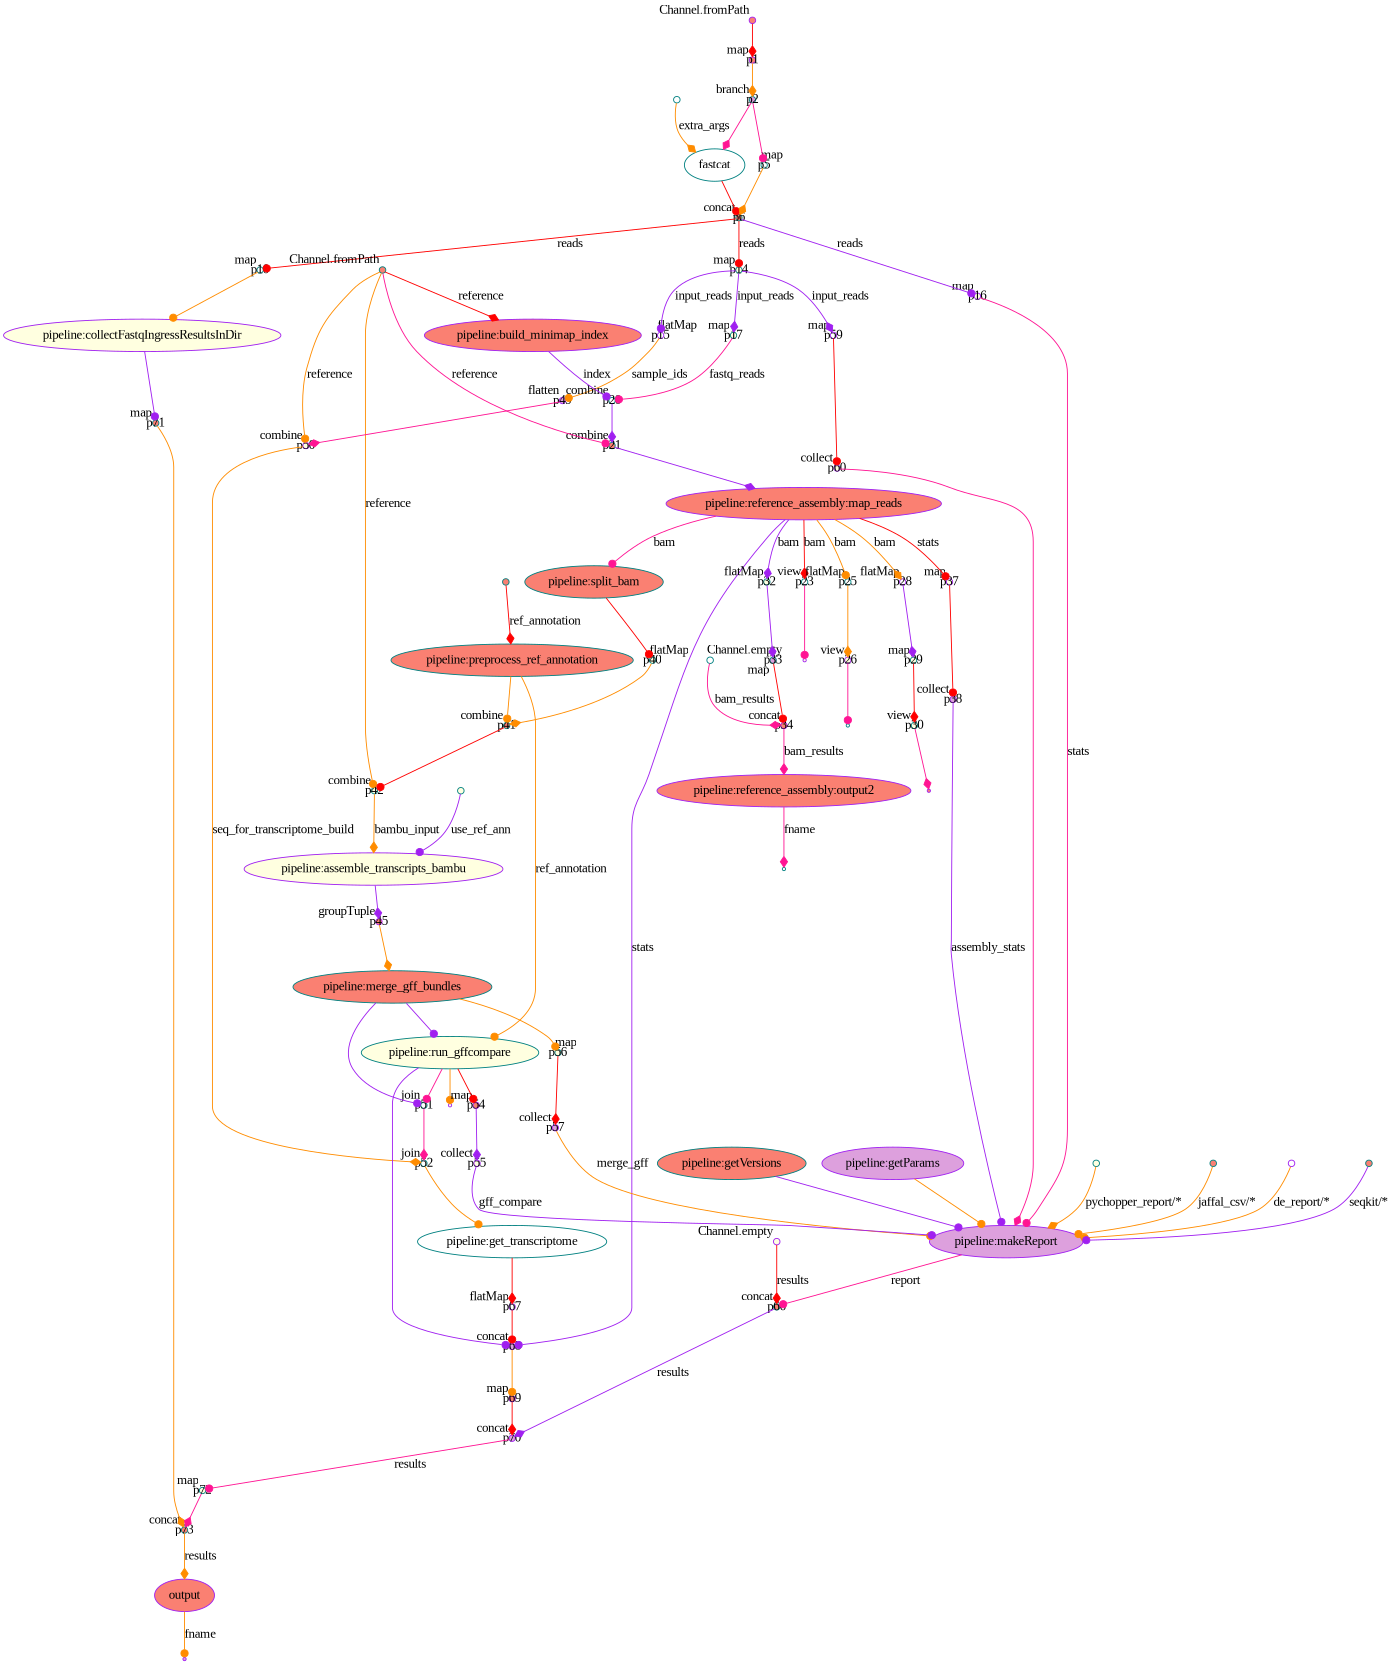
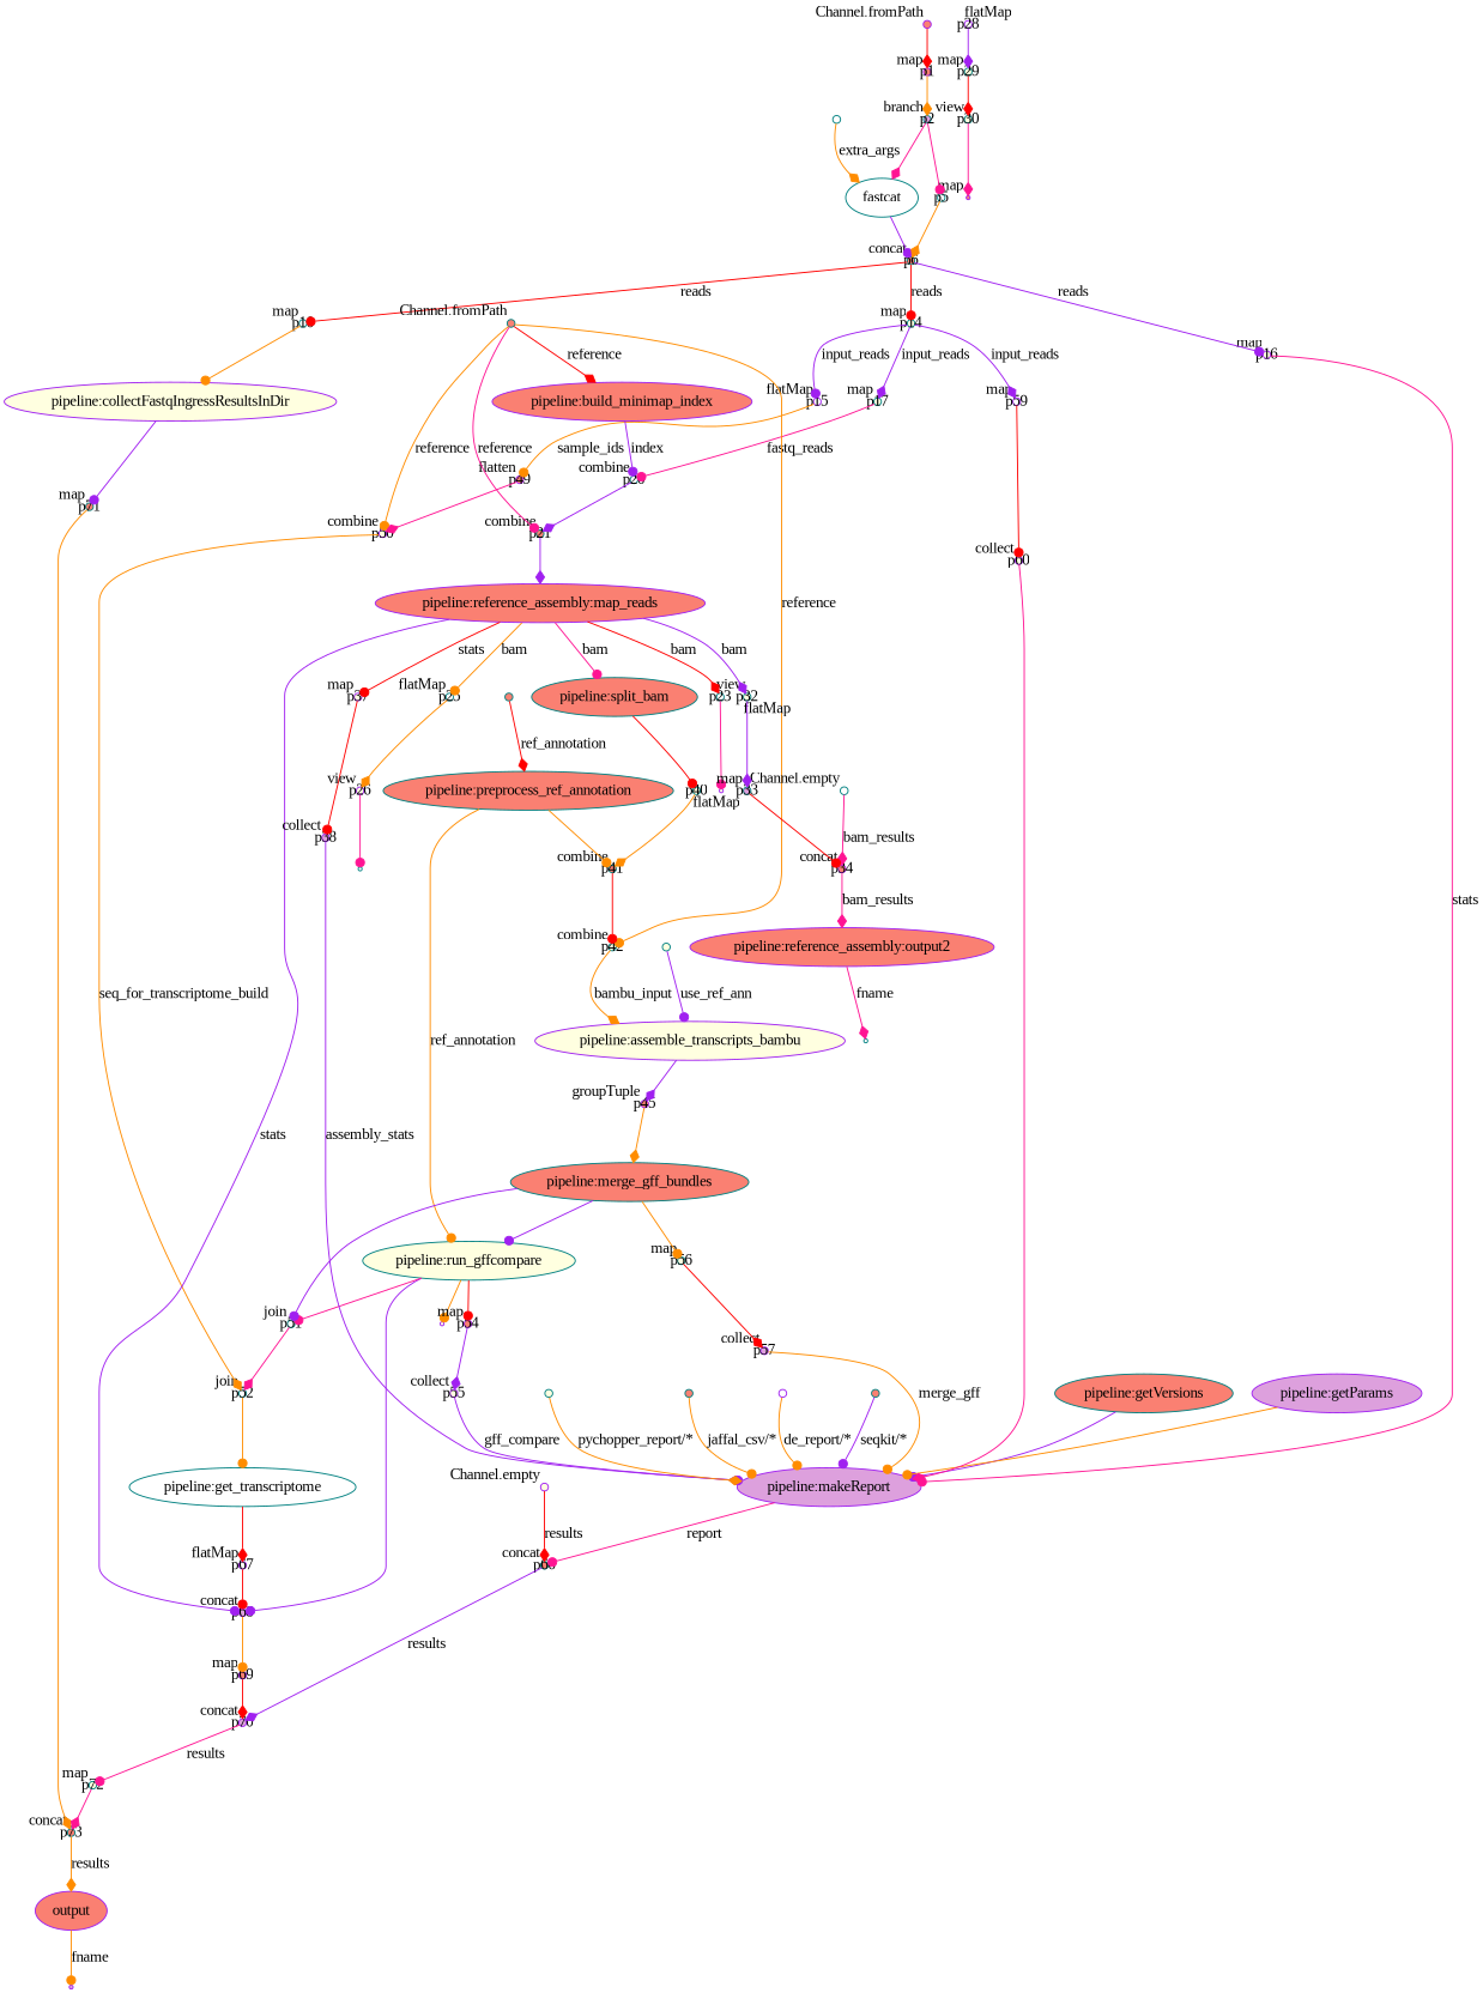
  digraph {
    fontname="Liberation Serif"
    node [color=teal fillcolor=salmon fixedsize=true fontname="Liberation Serif" shape=circle style=filled]
    edge [arrowhead=dot color=darkorange fontname="Liberation Serif"]
    p0 [color=purple shape=point width=0.1 xlabel="Channel.fromPath"]
    p1 [color=purple width=0.1 xlabel=map]
    p2 [fillcolor=plum width=0.1 xlabel=branch]
    n4 [fillcolor=white label=fastcat fixedsize="" shape=""]
    p5 [fillcolor=white width=0.1 xlabel=map]
    p6 [width=0.1 xlabel=concat]
    p10 [fillcolor=white width=0.1 xlabel=map]
    p14 [fillcolor=lightyellow width=0.1 xlabel=map]
    p16 [color=purple fillcolor=lightyellow width=0.1 xlabel=map]
    p3 [fillcolor=white shape=point width=0.1]
    n11 [color=purple fillcolor=lightyellow label="pipeline:collectFastqIngressResultsInDir" fixedsize="" shape=""]
    p15 [color=purple fillcolor=white width=0.1 xlabel=flatMap]
    p17 [fillcolor=lightyellow width=0.1 xlabel=map]
    p59 [color=purple fillcolor=white width=0.1 xlabel=map]
    n15 [color=purple fillcolor=plum label="pipeline:makeReport" fixedsize="" shape=""]
    p71 [width=0.1 xlabel=map]
    p7 [shape=point width=0.1 xlabel="Channel.fromPath"]
    n18 [color=purple label="pipeline:build_minimap_index" fixedsize="" shape=""]
    p21 [width=0.1 xlabel=combine]
    p42 [fillcolor=lightyellow width=0.1 xlabel=combine]
    p50 [color=purple fillcolor=lightyellow width=0.1 xlabel=combine]
    p20 [fillcolor=white width=0.1 xlabel=combine]
    n23 [color=purple label="pipeline:reference_assembly:map_reads" fixedsize="" shape=""]
    n24 [color=purple fillcolor=lightyellow label="pipeline:assemble_transcripts_bambu" fixedsize="" shape=""]
    p52 [fillcolor=white width=0.1 xlabel=join]
    p8 [shape=point width=0.1]
    n27 [label="pipeline:preprocess_ref_annotation" fixedsize="" shape=""]
    p41 [width=0.1 xlabel=combine]
    n29 [fillcolor=lightyellow label="pipeline:run_gffcompare" fixedsize="" shape=""]
    p68 [color=purple fillcolor=plum width=0.1 xlabel=concat]
    p51 [fillcolor=white width=0.1 xlabel=join]
    p48 [color=purple fillcolor=lightyellow shape=point fixedsize=""]
    p54 [color=purple width=0.1 xlabel=map]
    p73 [width=0.1 xlabel=concat]
    n35 [color=purple label=output fixedsize="" shape=""]
    n36 [label="pipeline:getVersions" fixedsize="" shape=""]
    p66 [width=0.1 xlabel=concat]
    p70 [color=purple fillcolor=plum width=0.1 xlabel=concat]
    n39 [color=purple fillcolor=plum label="pipeline:getParams" fixedsize="" shape=""]
-   p49 [color=purple fillcolor=plum width=0.1 xlabel=flatten]
+   p49 [color=purple width=0.1 xlabel=flatten]
    p60 [color=purple fillcolor=lightyellow width=0.1 xlabel=collect]
    p19 [fillcolor=white shape=point width=0.1 xlabel="Channel.empty"]
    p34 [color=purple width=0.1 xlabel=concat]
    n44 [color=purple label="pipeline:reference_assembly:output2" fixedsize="" shape=""]
    p36 [fillcolor=white shape=point fixedsize=""]
    p23 [fillcolor=white width=0.1 xlabel=view]
    p37 [color=purple fillcolor=lightyellow width=0.1 xlabel=map]
    p25 [fillcolor=white width=0.1 xlabel=flatMap]
    p28 [color=purple fillcolor=white width=0.1 xlabel=flatMap]
    p32 [fillcolor=lightyellow width=0.1 xlabel=flatMap]
    n51 [label="pipeline:split_bam" fixedsize="" shape=""]
    p24 [color=purple fillcolor=lightyellow shape=point fixedsize=""]
    p38 [color=purple fillcolor=plum width=0.1 xlabel=collect]
    p26 [color=purple fillcolor=lightyellow width=0.1 xlabel=view]
    p29 [fillcolor=lightyellow width=0.1 xlabel=map]
    p33 [fillcolor=plum width=0.1 xlabel=map]
    p40 [fillcolor=lightyellow width=0.1 xlabel=flatMap]
    p69 [color=purple width=0.1 xlabel=map]
    p27 [fillcolor=white shape=point fixedsize=""]
    p30 [fillcolor=lightyellow width=0.1 xlabel=view]
    p31 [color=purple shape=point fixedsize=""]
    p45 [color=purple width=0.1 xlabel=groupTuple]
    n63 [label="pipeline:merge_gff_bundles" fixedsize="" shape=""]
    p43 [fillcolor=lightyellow shape=point width=0.1]
    p56 [fillcolor=lightyellow width=0.1 xlabel=map]
    p57 [color=purple fillcolor=plum width=0.1 xlabel=collect]
    p55 [color=purple fillcolor=lightyellow width=0.1 xlabel=collect]
    n68 [fillcolor=white label="pipeline:get_transcriptome" fixedsize="" shape=""]
    p67 [color=purple fillcolor=white width=0.1 xlabel=flatMap]
    p58 [color=purple fillcolor=lightyellow shape=point width=0.1 xlabel="Channel.empty"]
    p72 [fillcolor=lightyellow width=0.1 xlabel=map]
    p61 [fillcolor=lightyellow shape=point width=0.1]
    p62 [shape=point width=0.1]
    p63 [color=purple fillcolor=white shape=point width=0.1]
    p64 [shape=point width=0.1]
    p75 [color=purple fillcolor=plum shape=point fixedsize=""]
    p0 -> p1 [arrowhead=diamond color=red]
    p1 -> p2 [arrowhead=diamond]
    p2 -> n4 [arrowhead=diamond color=deeppink]
    p2 -> p5 [color=deeppink]
-   n4 -> p6 [color=red]
+   n4 -> p6 [color=purple]
    p5 -> p6 [arrowhead=diamond]
    p6 -> p10 [color=red label=reads]
    p6 -> p14 [color=red label=reads]
    p6 -> p16 [color=purple label=reads]
    p10 -> n11
    p14 -> p15 [color=purple label=input_reads]
    p14 -> p17 [arrowhead=diamond color=purple label=input_reads]
    p14 -> p59 [arrowhead=diamond color=purple label=input_reads]
    p16 -> n15 [color=deeppink label=stats]
    p3 -> n4 [arrowhead=diamond label=extra_args]
    n11 -> p71 [color=purple]
    p15 -> p49 [label=sample_ids]
    p17 -> p20 [color=deeppink label=fastq_reads]
    p59 -> p60 [color=red]
    n15 -> p66 [color=deeppink label=report]
    p71 -> p73 [arrowhead=diamond]
    p7 -> n18 [arrowhead=diamond color=red label=reference]
    p7 -> p21 [color=deeppink label=reference]
    p7 -> p42 [label=reference]
    p7 -> p50 [label=reference]
    n18 -> p20 [color=purple label=index]
    p21 -> n23 [arrowhead=diamond color=purple]
    p42 -> n24 [arrowhead=diamond label=bambu_input]
    p50 -> p52 [arrowhead=diamond label=seq_for_transcriptome_build]
    p20 -> p21 [arrowhead=diamond color=purple]
    n23 -> p68 [color=purple label=stats]
    n23 -> p23 [arrowhead=diamond color=red label=bam]
    n23 -> p37 [color=red label=stats]
    n23 -> p25 [label=bam]
-   n23 -> p28 [arrowhead=diamond label=bam]
    n23 -> p32 [arrowhead=diamond color=purple label=bam]
    n23 -> n51 [color=deeppink label=bam]
    n24 -> p45 [arrowhead=diamond color=purple]
    p52 -> n68
    p8 -> n27 [arrowhead=diamond color=red label=ref_annotation]
    n27 -> p41
    n27 -> n29 [label=ref_annotation]
    p41 -> p42 [color=red]
    n29 -> p68 [color=purple]
    n29 -> p51 [color=deeppink]
    n29 -> p48
    n29 -> p54 [color=red]
    p68 -> p69
    p51 -> p52 [arrowhead=diamond color=deeppink]
    p54 -> p55 [arrowhead=diamond color=purple]
    p73 -> n35 [arrowhead=diamond label=results]
    n35 -> p75 [label=fname]
    n36 -> n15 [color=purple]
    p66 -> p70 [arrowhead=diamond color=purple label=results]
    p70 -> p72 [color=deeppink label=results]
    n39 -> n15
    p49 -> p50 [arrowhead=diamond color=deeppink]
    p60 -> n15 [arrowhead=diamond color=deeppink]
    p19 -> p34 [arrowhead=diamond color=deeppink label=bam_results]
    p34 -> n44 [arrowhead=diamond color=deeppink label=bam_results]
    n44 -> p36 [arrowhead=diamond color=deeppink label=fname]
    p23 -> p24 [color=deeppink]
    p37 -> p38 [color=red]
    p25 -> p26 [arrowhead=diamond]
    p28 -> p29 [arrowhead=diamond color=purple]
    p32 -> p33 [arrowhead=diamond color=purple]
    n51 -> p40 [color=red]
-   p38 -> n15 [color=purple label=assembly_stats]
+   p38 -> n15 [arrowhead=diamond color=purple label=assembly_stats]
    p26 -> p27 [color=deeppink]
    p29 -> p30 [arrowhead=diamond color=red]
    p33 -> p34 [color=red]
    p40 -> p41 [arrowhead=diamond]
    p69 -> p70 [arrowhead=diamond color=red]
    p30 -> p31 [arrowhead=diamond color=deeppink]
    p45 -> n63 [arrowhead=diamond]
    n63 -> n29 [color=purple]
    n63 -> p51 [color=purple]
    n63 -> p56
    p43 -> n24 [color=purple label=use_ref_ann]
    p56 -> p57 [arrowhead=diamond color=red]
    p57 -> n15 [label=merge_gff]
    p55 -> n15 [color=purple label=gff_compare]
    n68 -> p67 [arrowhead=diamond color=red]
    p67 -> p68 [color=red]
    p58 -> p66 [arrowhead=diamond color=red label=results]
    p72 -> p73 [arrowhead=diamond color=deeppink]
    p61 -> n15 [arrowhead=diamond label="pychopper_report/*"]
    p62 -> n15 [label="jaffal_csv/*"]
    p63 -> n15 [label="de_report/*"]
    p64 -> n15 [color=purple label="seqkit/*"]
  }
